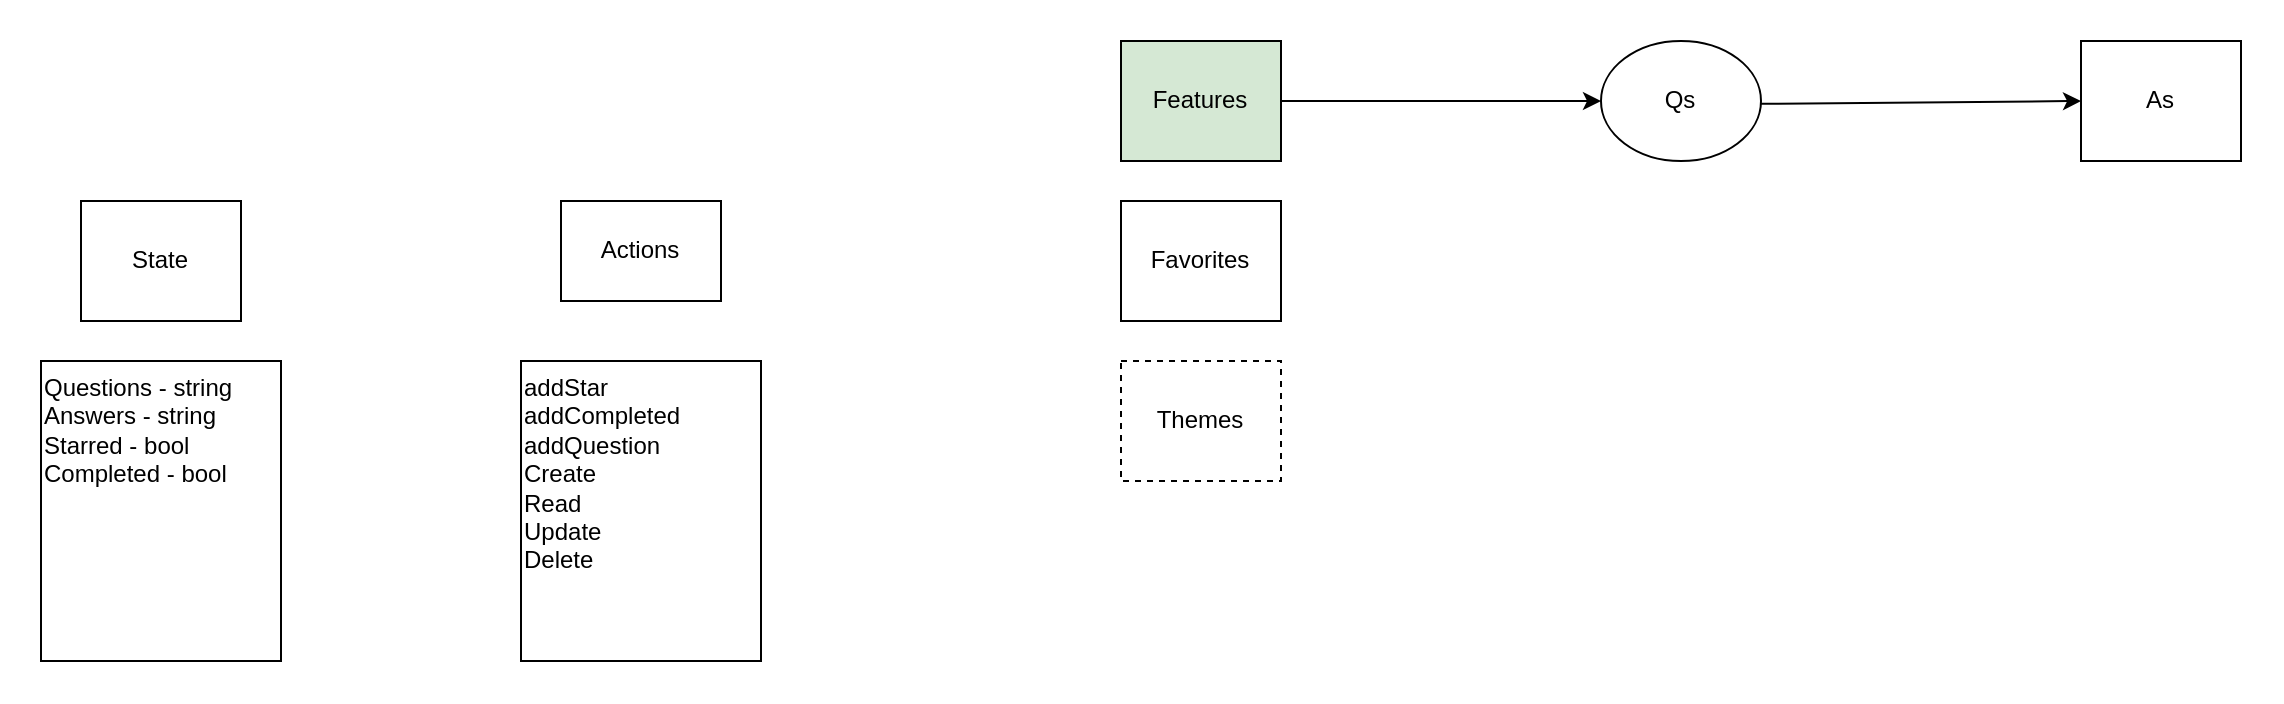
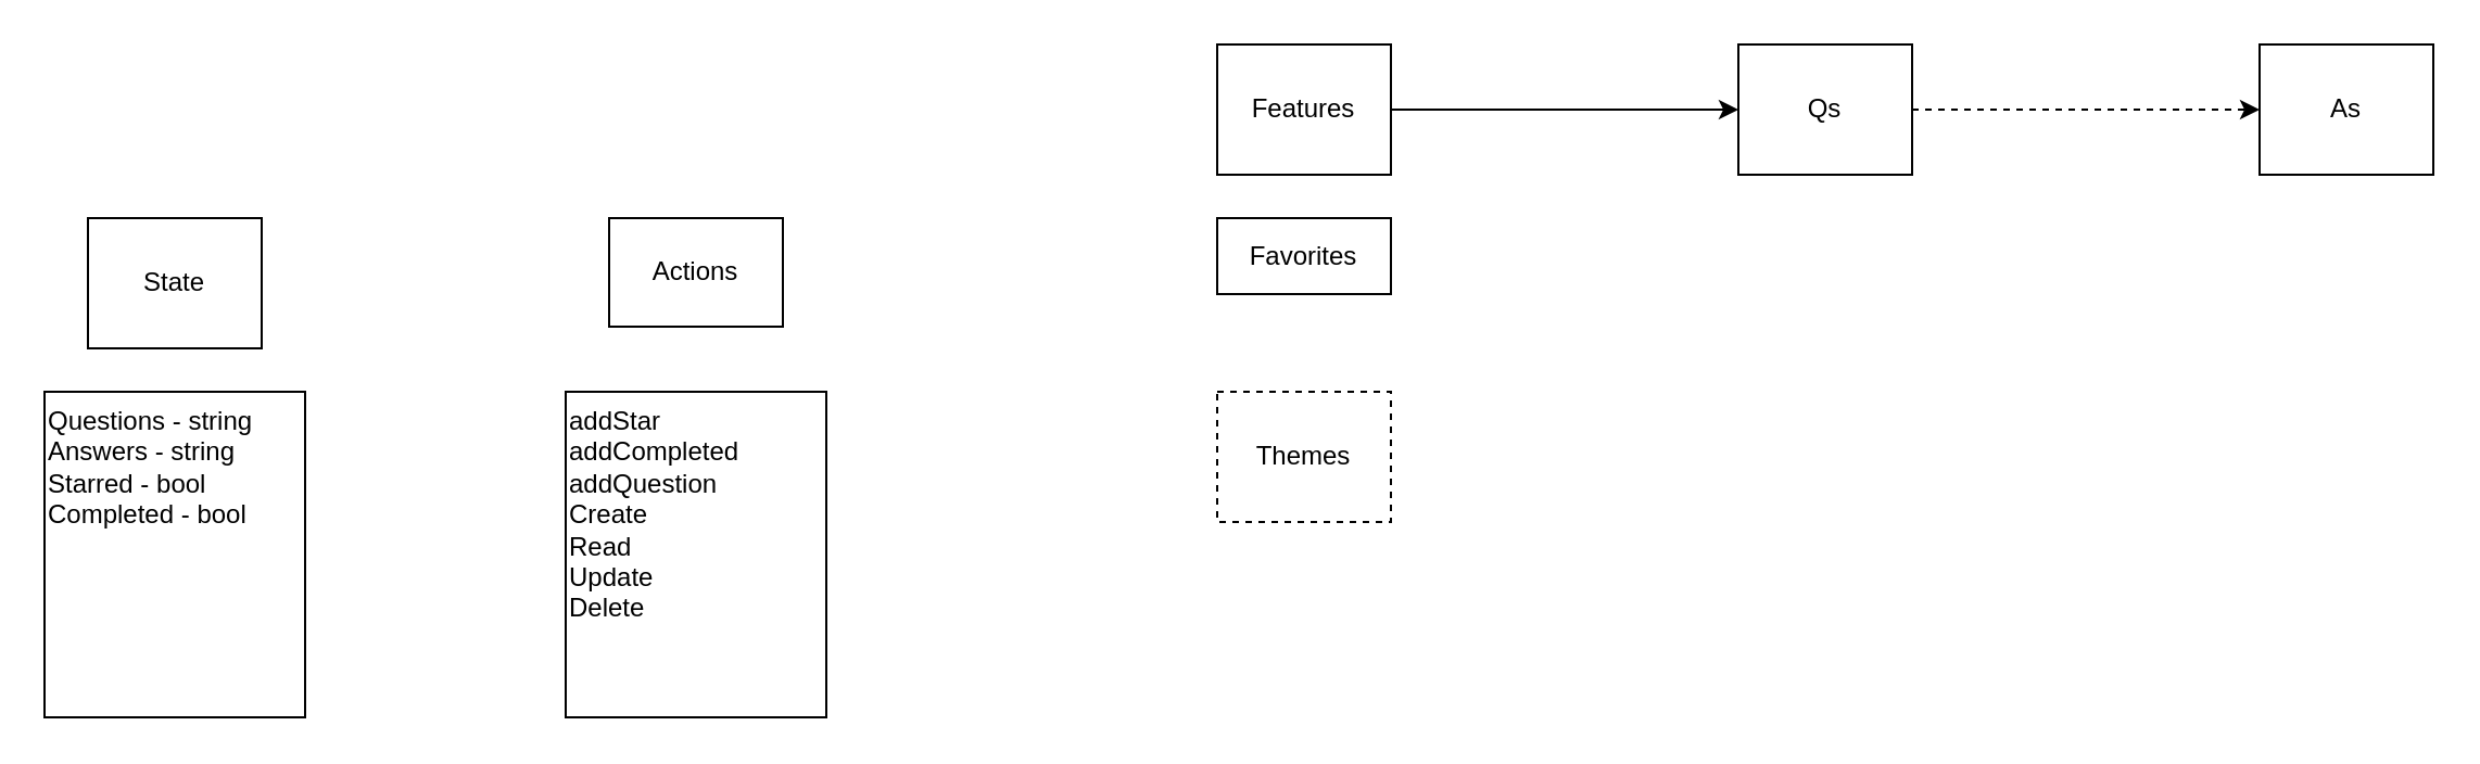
  <mxCell id="0" />
  <mxCell id="1" parent="0" />
  <mxCell id="2" value="" style="edgeStyle=none;html=1;" edge="1" parent="1" source="3" target="5"><mxGeometry relative="1" as="geometry" /></mxCell>
- <mxCell id="3" value="Features" style="rounded=0;whiteSpace=wrap;html=1;fillColor=#d5e8d4;" vertex="1" parent="1"><mxGeometry x="560" y="20" width="80" height="60" as="geometry" /></mxCell>
- <mxCell id="4" value="" style="edgeStyle=none;html=1;" edge="1" parent="1" source="5" target="6"><mxGeometry relative="1" as="geometry" /></mxCell>
- <mxCell id="5" value="Qs" style="ellipse;whiteSpace=wrap;html=1;" vertex="1" parent="1"><mxGeometry x="800" y="20" width="80" height="60" as="geometry" /></mxCell>
+ <mxCell id="3" value="Features" style="rounded=0;whiteSpace=wrap;html=1;" vertex="1" parent="1"><mxGeometry x="560" y="20" width="80" height="60" as="geometry" /></mxCell>
+ <mxCell id="4" value="" style="edgeStyle=none;html=1;dashed=1;" edge="1" parent="1" source="5" target="6"><mxGeometry relative="1" as="geometry" /></mxCell>
+ <mxCell id="5" value="Qs" style="rounded=0;whiteSpace=wrap;html=1;" vertex="1" parent="1"><mxGeometry x="800" y="20" width="80" height="60" as="geometry" /></mxCell>
  <mxCell id="6" value="As" style="rounded=0;whiteSpace=wrap;html=1;" vertex="1" parent="1"><mxGeometry x="1040" y="20" width="80" height="60" as="geometry" /></mxCell>
- <mxCell id="7" value="Favorites" style="rounded=0;whiteSpace=wrap;html=1;" vertex="1" parent="1"><mxGeometry x="560" y="100" width="80" height="60" as="geometry" /></mxCell>
+ <mxCell id="7" value="Favorites" style="rounded=0;whiteSpace=wrap;html=1;" vertex="1" parent="1"><mxGeometry x="560" y="100" width="80" height="35" as="geometry" /></mxCell>
  <mxCell id="8" value="Themes" style="rounded=0;whiteSpace=wrap;html=1;dashed=1;" vertex="1" parent="1"><mxGeometry x="560" y="180" width="80" height="60" as="geometry" /></mxCell>
  <mxCell id="9" value="State" style="rounded=0;whiteSpace=wrap;html=1;" vertex="1" parent="1"><mxGeometry x="40" y="100" width="80" height="60" as="geometry" /></mxCell>
  <mxCell id="10" value="Actions" style="rounded=0;whiteSpace=wrap;html=1;" vertex="1" parent="1"><mxGeometry x="280" y="100" width="80" height="50" as="geometry" /></mxCell>
  <mxCell id="11" value="Questions - string&lt;br&gt;Answers - string&lt;br&gt;Starred - bool&lt;br&gt;Completed - bool&lt;br&gt;" style="rounded=0;whiteSpace=wrap;html=1;align=left;verticalAlign=top;" vertex="1" parent="1"><mxGeometry x="20" y="180" width="120" height="150" as="geometry" /></mxCell>
  <mxCell id="12" value="addStar&lt;br&gt;addCompleted&lt;br&gt;addQuestion&lt;br&gt;Create&lt;br&gt;Read&lt;br&gt;Update&lt;br&gt;Delete" style="rounded=0;whiteSpace=wrap;html=1;align=left;verticalAlign=top;" vertex="1" parent="1"><mxGeometry x="260" y="180" width="120" height="150" as="geometry" /></mxCell>
